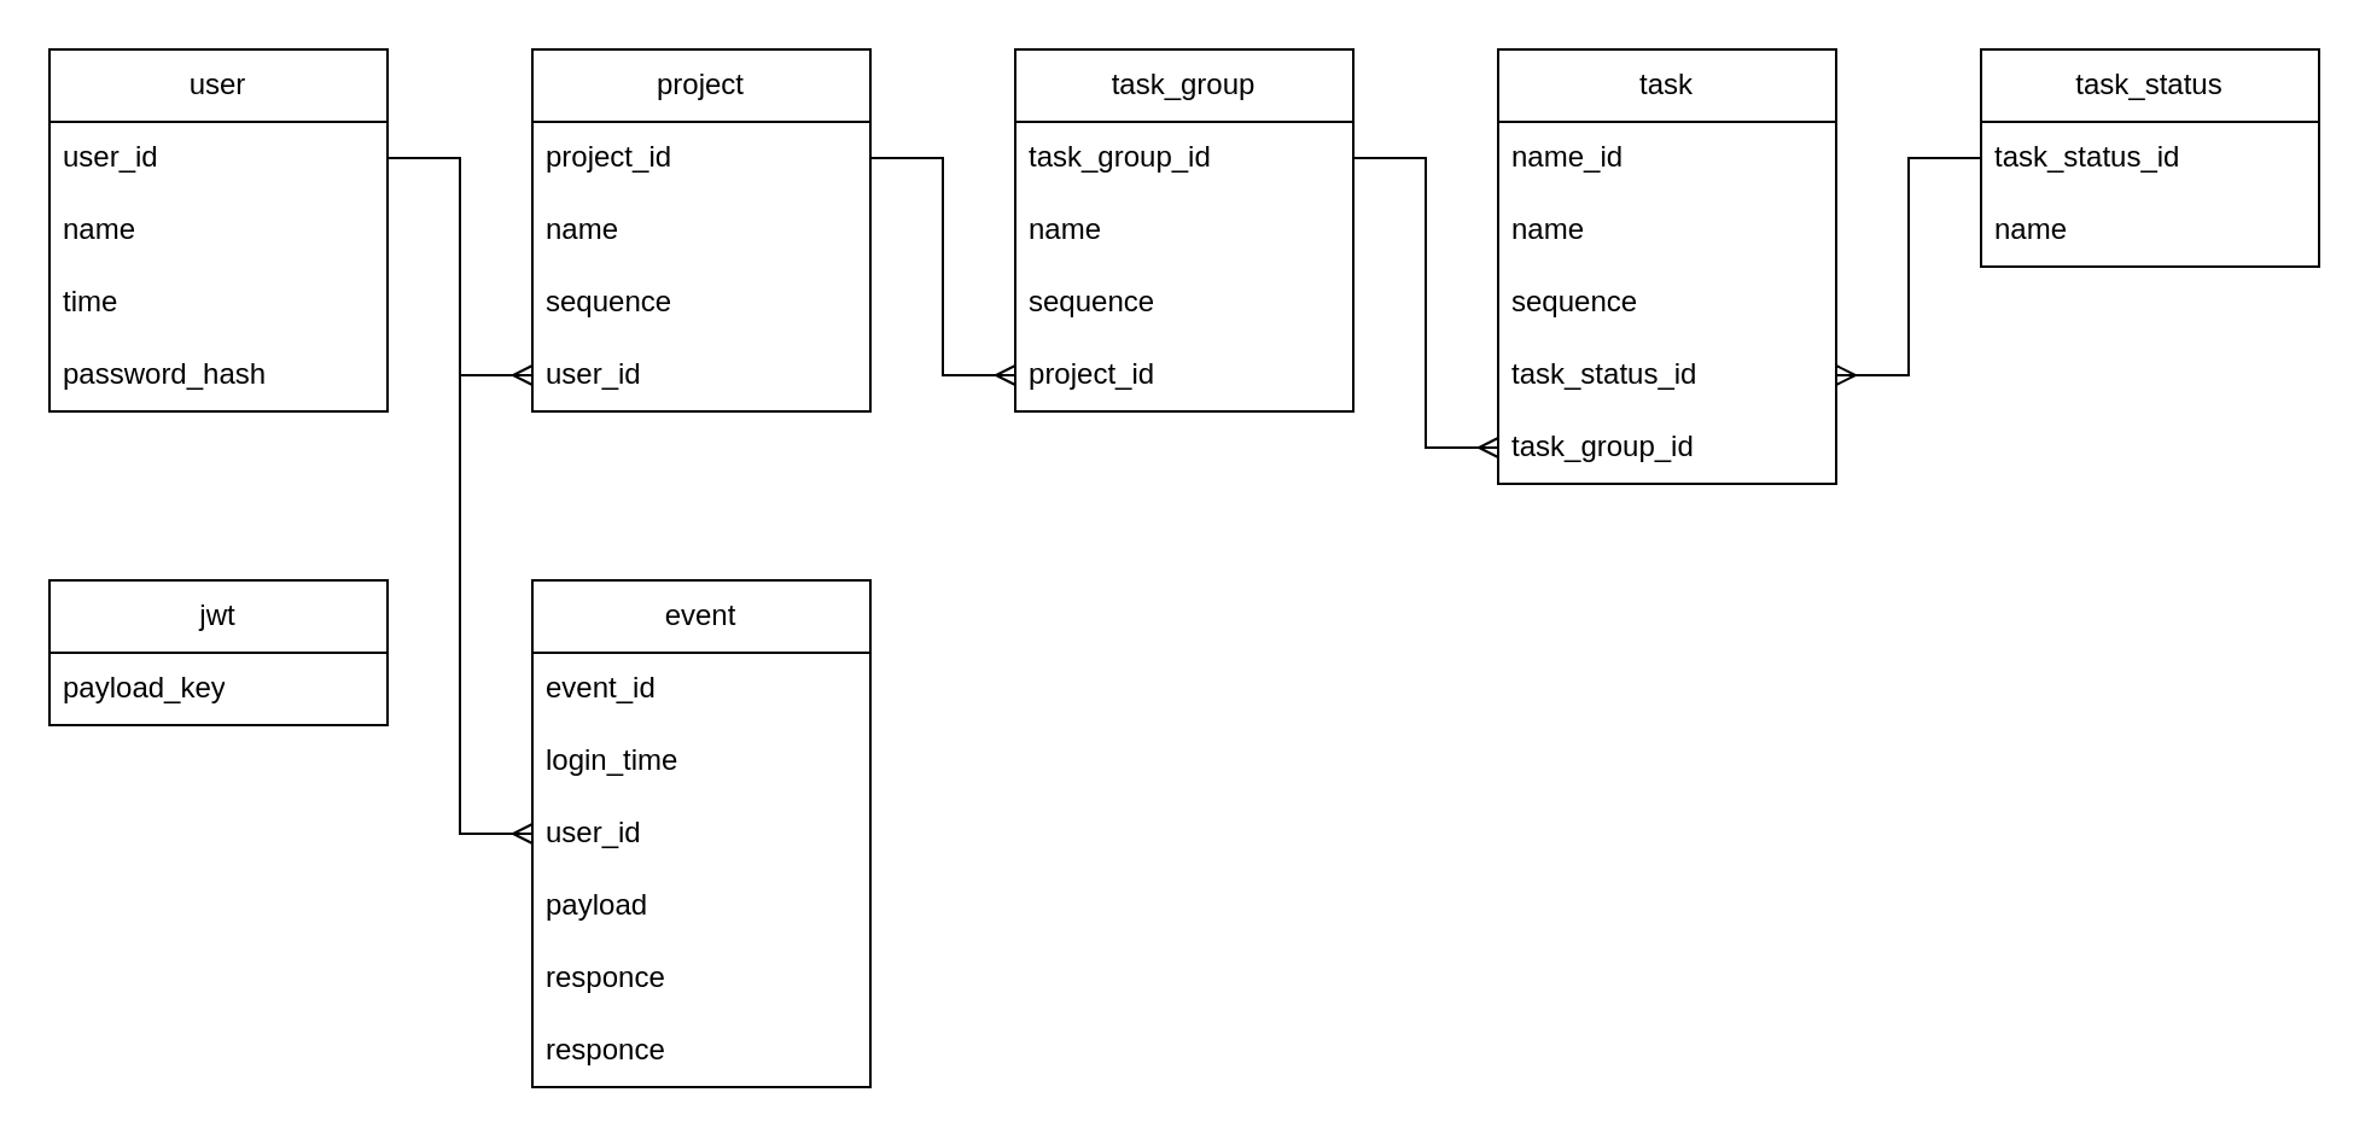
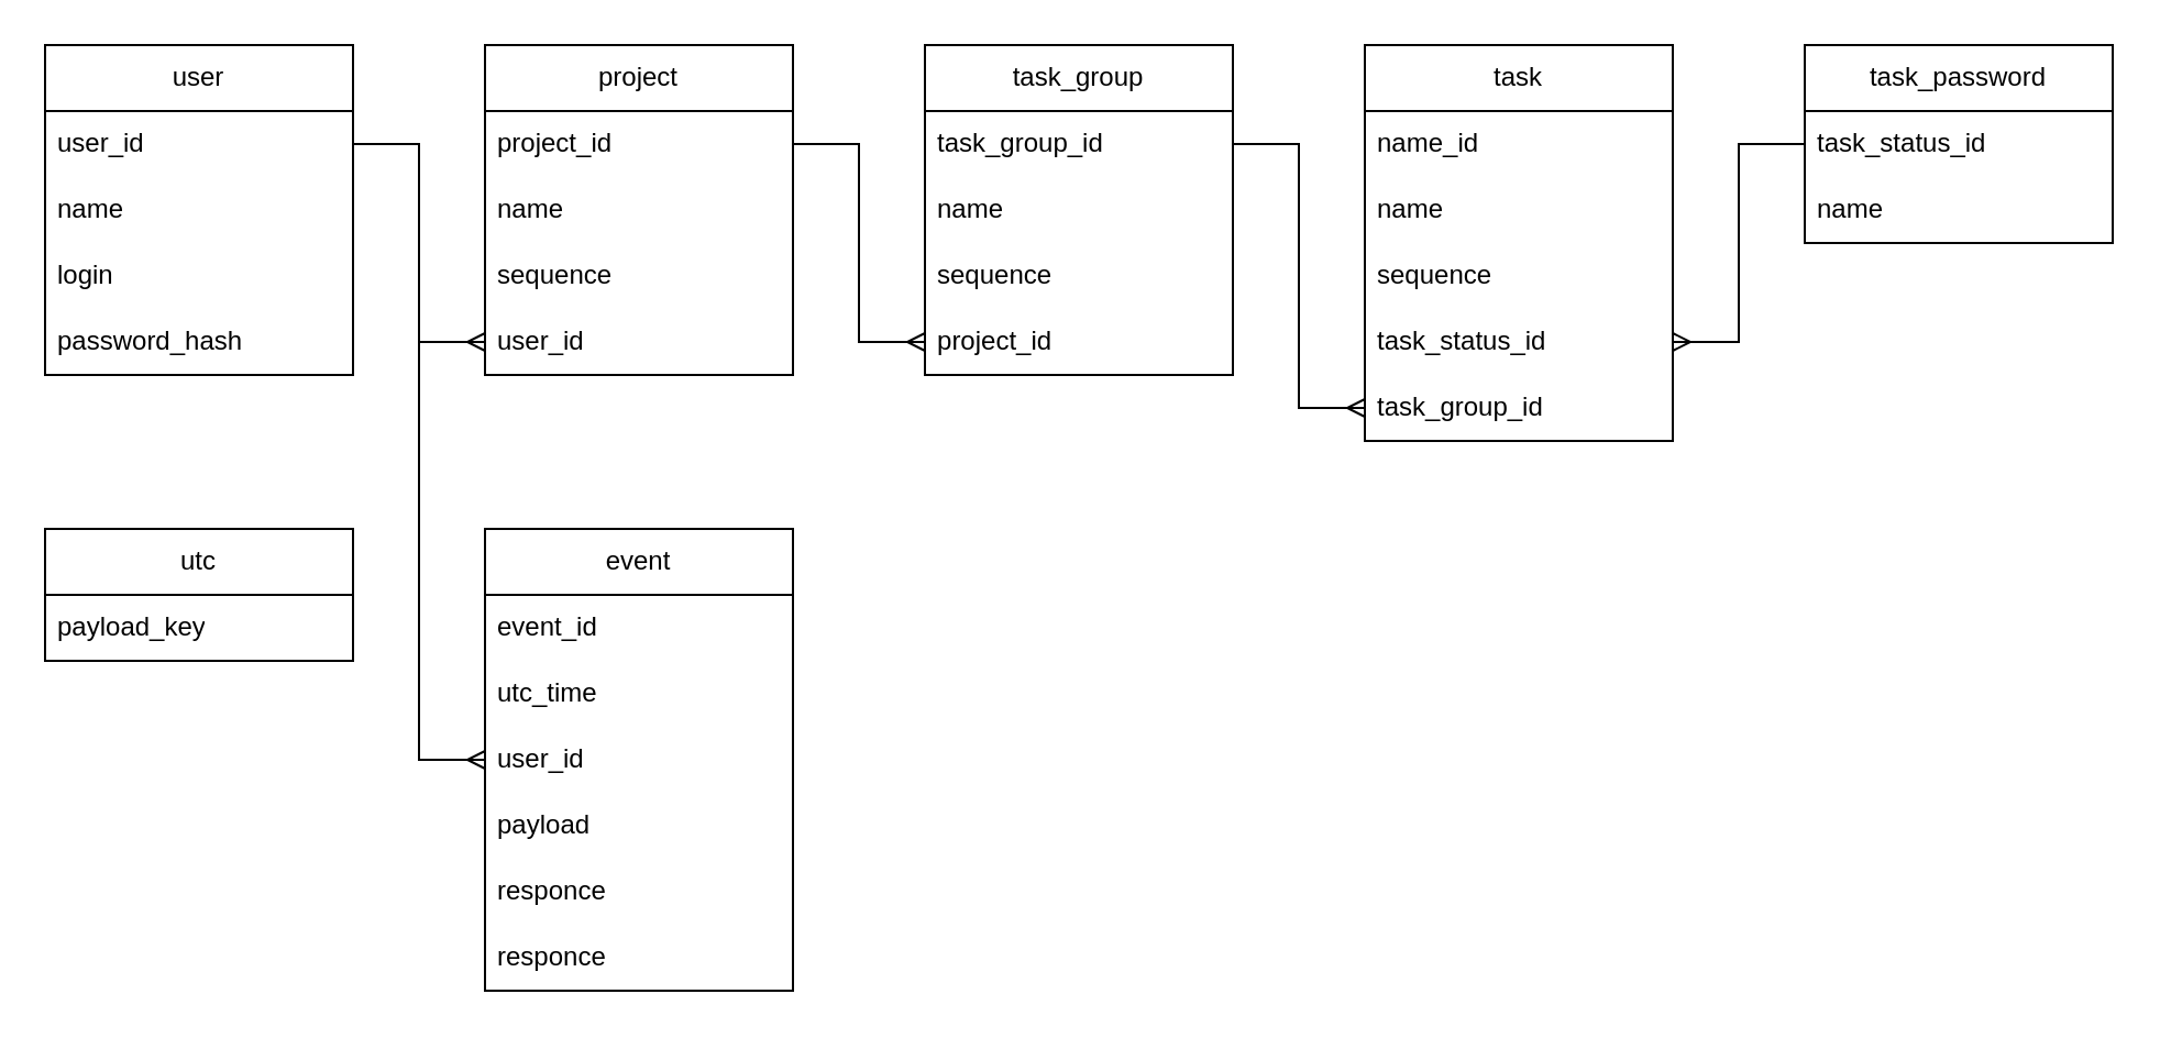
  <mxCell id="0" />
  <mxCell id="1" parent="0" />
  <mxCell id="2" value="task" style="swimlane;fontStyle=0;childLayout=stackLayout;horizontal=1;startSize=30;horizontalStack=0;resizeParent=1;resizeParentMax=0;resizeLast=0;collapsible=1;marginBottom=0;whiteSpace=wrap;html=1;" parent="1" vertex="1"><mxGeometry x="620" y="20" width="140" height="180" as="geometry" /></mxCell>
  <mxCell id="3" value="name_id" style="text;strokeColor=none;fillColor=none;align=left;verticalAlign=middle;spacingLeft=4;spacingRight=4;overflow=hidden;points=[[0,0.5],[1,0.5]];portConstraint=eastwest;rotatable=0;whiteSpace=wrap;html=1;" parent="2" vertex="1"><mxGeometry y="30" width="140" height="30" as="geometry" /></mxCell>
  <mxCell id="4" value="name" style="text;strokeColor=none;fillColor=none;align=left;verticalAlign=middle;spacingLeft=4;spacingRight=4;overflow=hidden;points=[[0,0.5],[1,0.5]];portConstraint=eastwest;rotatable=0;whiteSpace=wrap;html=1;" parent="2" vertex="1"><mxGeometry y="60" width="140" height="30" as="geometry" /></mxCell>
  <mxCell id="5" value="sequence" style="text;strokeColor=none;fillColor=none;align=left;verticalAlign=middle;spacingLeft=4;spacingRight=4;overflow=hidden;points=[[0,0.5],[1,0.5]];portConstraint=eastwest;rotatable=0;whiteSpace=wrap;html=1;" parent="2" vertex="1"><mxGeometry y="90" width="140" height="30" as="geometry" /></mxCell>
  <mxCell id="6" value="task_status_id" style="text;strokeColor=none;fillColor=none;align=left;verticalAlign=middle;spacingLeft=4;spacingRight=4;overflow=hidden;points=[[0,0.5],[1,0.5]];portConstraint=eastwest;rotatable=0;whiteSpace=wrap;html=1;" parent="2" vertex="1"><mxGeometry y="120" width="140" height="30" as="geometry" /></mxCell>
  <mxCell id="7" value="task_&lt;span style=&quot;background-color: transparent; color: light-dark(rgb(0, 0, 0), rgb(255, 255, 255));&quot;&gt;group_id&lt;/span&gt;" style="text;strokeColor=none;fillColor=none;align=left;verticalAlign=middle;spacingLeft=4;spacingRight=4;overflow=hidden;points=[[0,0.5],[1,0.5]];portConstraint=eastwest;rotatable=0;whiteSpace=wrap;html=1;" parent="2" vertex="1"><mxGeometry y="150" width="140" height="30" as="geometry" /></mxCell>
  <mxCell id="8" value="task_group" style="swimlane;fontStyle=0;childLayout=stackLayout;horizontal=1;startSize=30;horizontalStack=0;resizeParent=1;resizeParentMax=0;resizeLast=0;collapsible=1;marginBottom=0;whiteSpace=wrap;html=1;" parent="1" vertex="1"><mxGeometry x="420" y="20" width="140" height="150" as="geometry" /></mxCell>
  <mxCell id="9" value="task_group_id" style="text;strokeColor=none;fillColor=none;align=left;verticalAlign=middle;spacingLeft=4;spacingRight=4;overflow=hidden;points=[[0,0.5],[1,0.5]];portConstraint=eastwest;rotatable=0;whiteSpace=wrap;html=1;" parent="8" vertex="1"><mxGeometry y="30" width="140" height="30" as="geometry" /></mxCell>
  <mxCell id="10" value="name" style="text;strokeColor=none;fillColor=none;align=left;verticalAlign=middle;spacingLeft=4;spacingRight=4;overflow=hidden;points=[[0,0.5],[1,0.5]];portConstraint=eastwest;rotatable=0;whiteSpace=wrap;html=1;" parent="8" vertex="1"><mxGeometry y="60" width="140" height="30" as="geometry" /></mxCell>
  <mxCell id="11" value="sequence" style="text;strokeColor=none;fillColor=none;align=left;verticalAlign=middle;spacingLeft=4;spacingRight=4;overflow=hidden;points=[[0,0.5],[1,0.5]];portConstraint=eastwest;rotatable=0;whiteSpace=wrap;html=1;" parent="8" vertex="1"><mxGeometry y="90" width="140" height="30" as="geometry" /></mxCell>
  <mxCell id="12" value="p&lt;span style=&quot;background-color: transparent; color: light-dark(rgb(0, 0, 0), rgb(255, 255, 255));&quot;&gt;roject_id&lt;/span&gt;" style="text;strokeColor=none;fillColor=none;align=left;verticalAlign=middle;spacingLeft=4;spacingRight=4;overflow=hidden;points=[[0,0.5],[1,0.5]];portConstraint=eastwest;rotatable=0;whiteSpace=wrap;html=1;" parent="8" vertex="1"><mxGeometry y="120" width="140" height="30" as="geometry" /></mxCell>
  <mxCell id="13" value="project" style="swimlane;fontStyle=0;childLayout=stackLayout;horizontal=1;startSize=30;horizontalStack=0;resizeParent=1;resizeParentMax=0;resizeLast=0;collapsible=1;marginBottom=0;whiteSpace=wrap;html=1;" parent="1" vertex="1"><mxGeometry x="220" y="20" width="140" height="150" as="geometry" /></mxCell>
  <mxCell id="14" value="project_id" style="text;strokeColor=none;fillColor=none;align=left;verticalAlign=middle;spacingLeft=4;spacingRight=4;overflow=hidden;points=[[0,0.5],[1,0.5]];portConstraint=eastwest;rotatable=0;whiteSpace=wrap;html=1;" parent="13" vertex="1"><mxGeometry y="30" width="140" height="30" as="geometry" /></mxCell>
  <mxCell id="15" value="name" style="text;strokeColor=none;fillColor=none;align=left;verticalAlign=middle;spacingLeft=4;spacingRight=4;overflow=hidden;points=[[0,0.5],[1,0.5]];portConstraint=eastwest;rotatable=0;whiteSpace=wrap;html=1;" parent="13" vertex="1"><mxGeometry y="60" width="140" height="30" as="geometry" /></mxCell>
  <mxCell id="16" value="sequence" style="text;strokeColor=none;fillColor=none;align=left;verticalAlign=middle;spacingLeft=4;spacingRight=4;overflow=hidden;points=[[0,0.5],[1,0.5]];portConstraint=eastwest;rotatable=0;whiteSpace=wrap;html=1;" parent="13" vertex="1"><mxGeometry y="90" width="140" height="30" as="geometry" /></mxCell>
  <mxCell id="17" value="user_id" style="text;strokeColor=none;fillColor=none;align=left;verticalAlign=middle;spacingLeft=4;spacingRight=4;overflow=hidden;points=[[0,0.5],[1,0.5]];portConstraint=eastwest;rotatable=0;whiteSpace=wrap;html=1;" parent="13" vertex="1"><mxGeometry y="120" width="140" height="30" as="geometry" /></mxCell>
  <mxCell id="18" style="edgeStyle=orthogonalEdgeStyle;rounded=0;orthogonalLoop=1;jettySize=auto;html=1;entryX=0;entryY=0.5;entryDx=0;entryDy=0;endArrow=ERmany;endFill=0;" parent="1" source="9" target="7" edge="1"><mxGeometry relative="1" as="geometry" /></mxCell>
  <mxCell id="19" style="edgeStyle=orthogonalEdgeStyle;rounded=0;orthogonalLoop=1;jettySize=auto;html=1;exitX=1;exitY=0.5;exitDx=0;exitDy=0;entryX=0;entryY=0.5;entryDx=0;entryDy=0;endArrow=ERmany;endFill=0;" parent="1" source="14" target="12" edge="1"><mxGeometry relative="1" as="geometry" /></mxCell>
  <mxCell id="20" value="user" style="swimlane;fontStyle=0;childLayout=stackLayout;horizontal=1;startSize=30;horizontalStack=0;resizeParent=1;resizeParentMax=0;resizeLast=0;collapsible=1;marginBottom=0;whiteSpace=wrap;html=1;" parent="1" vertex="1"><mxGeometry x="20" y="20" width="140" height="150" as="geometry" /></mxCell>
  <mxCell id="21" value="user_id" style="text;strokeColor=none;fillColor=none;align=left;verticalAlign=middle;spacingLeft=4;spacingRight=4;overflow=hidden;points=[[0,0.5],[1,0.5]];portConstraint=eastwest;rotatable=0;whiteSpace=wrap;html=1;" parent="20" vertex="1"><mxGeometry y="30" width="140" height="30" as="geometry" /></mxCell>
  <mxCell id="22" value="name" style="text;strokeColor=none;fillColor=none;align=left;verticalAlign=middle;spacingLeft=4;spacingRight=4;overflow=hidden;points=[[0,0.5],[1,0.5]];portConstraint=eastwest;rotatable=0;whiteSpace=wrap;html=1;" parent="20" vertex="1"><mxGeometry y="60" width="140" height="30" as="geometry" /></mxCell>
- <mxCell id="23" value="time" style="text;strokeColor=none;fillColor=none;align=left;verticalAlign=middle;spacingLeft=4;spacingRight=4;overflow=hidden;points=[[0,0.5],[1,0.5]];portConstraint=eastwest;rotatable=0;whiteSpace=wrap;html=1;" parent="20" vertex="1"><mxGeometry y="90" width="140" height="30" as="geometry" /></mxCell>
+ <mxCell id="23" value="login" style="text;strokeColor=none;fillColor=none;align=left;verticalAlign=middle;spacingLeft=4;spacingRight=4;overflow=hidden;points=[[0,0.5],[1,0.5]];portConstraint=eastwest;rotatable=0;whiteSpace=wrap;html=1;" parent="20" vertex="1"><mxGeometry y="90" width="140" height="30" as="geometry" /></mxCell>
  <mxCell id="24" value="password_hash" style="text;strokeColor=none;fillColor=none;align=left;verticalAlign=middle;spacingLeft=4;spacingRight=4;overflow=hidden;points=[[0,0.5],[1,0.5]];portConstraint=eastwest;rotatable=0;whiteSpace=wrap;html=1;" parent="20" vertex="1"><mxGeometry y="120" width="140" height="30" as="geometry" /></mxCell>
  <mxCell id="25" style="edgeStyle=orthogonalEdgeStyle;rounded=0;orthogonalLoop=1;jettySize=auto;html=1;entryX=0;entryY=0.5;entryDx=0;entryDy=0;endArrow=ERmany;endFill=0;" parent="1" source="21" target="17" edge="1"><mxGeometry relative="1" as="geometry" /></mxCell>
- <mxCell id="26" value="task_status" style="swimlane;fontStyle=0;childLayout=stackLayout;horizontal=1;startSize=30;horizontalStack=0;resizeParent=1;resizeParentMax=0;resizeLast=0;collapsible=1;marginBottom=0;whiteSpace=wrap;html=1;" parent="1" vertex="1"><mxGeometry x="820" y="20" width="140" height="90" as="geometry" /></mxCell>
+ <mxCell id="26" value="task_password" style="swimlane;fontStyle=0;childLayout=stackLayout;horizontal=1;startSize=30;horizontalStack=0;resizeParent=1;resizeParentMax=0;resizeLast=0;collapsible=1;marginBottom=0;whiteSpace=wrap;html=1;" parent="1" vertex="1"><mxGeometry x="820" y="20" width="140" height="90" as="geometry" /></mxCell>
  <mxCell id="27" value="task_status_id" style="text;strokeColor=none;fillColor=none;align=left;verticalAlign=middle;spacingLeft=4;spacingRight=4;overflow=hidden;points=[[0,0.5],[1,0.5]];portConstraint=eastwest;rotatable=0;whiteSpace=wrap;html=1;" parent="26" vertex="1"><mxGeometry y="30" width="140" height="30" as="geometry" /></mxCell>
  <mxCell id="28" value="name" style="text;strokeColor=none;fillColor=none;align=left;verticalAlign=middle;spacingLeft=4;spacingRight=4;overflow=hidden;points=[[0,0.5],[1,0.5]];portConstraint=eastwest;rotatable=0;whiteSpace=wrap;html=1;" parent="26" vertex="1"><mxGeometry y="60" width="140" height="30" as="geometry" /></mxCell>
  <mxCell id="29" style="edgeStyle=orthogonalEdgeStyle;rounded=0;orthogonalLoop=1;jettySize=auto;html=1;entryX=1;entryY=0.5;entryDx=0;entryDy=0;endArrow=ERmany;endFill=0;" parent="1" source="27" target="6" edge="1"><mxGeometry relative="1" as="geometry" /></mxCell>
- <mxCell id="30" value="jwt" style="swimlane;fontStyle=0;childLayout=stackLayout;horizontal=1;startSize=30;horizontalStack=0;resizeParent=1;resizeParentMax=0;resizeLast=0;collapsible=1;marginBottom=0;whiteSpace=wrap;html=1;" parent="1" vertex="1"><mxGeometry x="20" y="240" width="140" height="60" as="geometry" /></mxCell>
+ <mxCell id="30" value="utc" style="swimlane;fontStyle=0;childLayout=stackLayout;horizontal=1;startSize=30;horizontalStack=0;resizeParent=1;resizeParentMax=0;resizeLast=0;collapsible=1;marginBottom=0;whiteSpace=wrap;html=1;" parent="1" vertex="1"><mxGeometry x="20" y="240" width="140" height="60" as="geometry" /></mxCell>
  <mxCell id="31" value="payload_key" style="text;strokeColor=none;fillColor=none;align=left;verticalAlign=middle;spacingLeft=4;spacingRight=4;overflow=hidden;points=[[0,0.5],[1,0.5]];portConstraint=eastwest;rotatable=0;whiteSpace=wrap;html=1;" parent="30" vertex="1"><mxGeometry y="30" width="140" height="30" as="geometry" /></mxCell>
  <mxCell id="32" value="event" style="swimlane;fontStyle=0;childLayout=stackLayout;horizontal=1;startSize=30;horizontalStack=0;resizeParent=1;resizeParentMax=0;resizeLast=0;collapsible=1;marginBottom=0;whiteSpace=wrap;html=1;" vertex="1" parent="1"><mxGeometry x="220" y="240" width="140" height="210" as="geometry" /></mxCell>
  <mxCell id="33" value="event_id" style="text;strokeColor=none;fillColor=none;align=left;verticalAlign=middle;spacingLeft=4;spacingRight=4;overflow=hidden;points=[[0,0.5],[1,0.5]];portConstraint=eastwest;rotatable=0;whiteSpace=wrap;html=1;" vertex="1" parent="32"><mxGeometry y="30" width="140" height="30" as="geometry" /></mxCell>
- <mxCell id="34" value="login_time" style="text;strokeColor=none;fillColor=none;align=left;verticalAlign=middle;spacingLeft=4;spacingRight=4;overflow=hidden;points=[[0,0.5],[1,0.5]];portConstraint=eastwest;rotatable=0;whiteSpace=wrap;html=1;" vertex="1" parent="32"><mxGeometry y="60" width="140" height="30" as="geometry" /></mxCell>
+ <mxCell id="34" value="utc_time" style="text;strokeColor=none;fillColor=none;align=left;verticalAlign=middle;spacingLeft=4;spacingRight=4;overflow=hidden;points=[[0,0.5],[1,0.5]];portConstraint=eastwest;rotatable=0;whiteSpace=wrap;html=1;" vertex="1" parent="32"><mxGeometry y="60" width="140" height="30" as="geometry" /></mxCell>
  <mxCell id="35" value="user_id" style="text;strokeColor=none;fillColor=none;align=left;verticalAlign=middle;spacingLeft=4;spacingRight=4;overflow=hidden;points=[[0,0.5],[1,0.5]];portConstraint=eastwest;rotatable=0;whiteSpace=wrap;html=1;" vertex="1" parent="32"><mxGeometry y="90" width="140" height="30" as="geometry" /></mxCell>
  <mxCell id="36" value="payload" style="text;strokeColor=none;fillColor=none;align=left;verticalAlign=middle;spacingLeft=4;spacingRight=4;overflow=hidden;points=[[0,0.5],[1,0.5]];portConstraint=eastwest;rotatable=0;whiteSpace=wrap;html=1;" vertex="1" parent="32"><mxGeometry y="120" width="140" height="30" as="geometry" /></mxCell>
  <mxCell id="37" value="responce" style="text;strokeColor=none;fillColor=none;align=left;verticalAlign=middle;spacingLeft=4;spacingRight=4;overflow=hidden;points=[[0,0.5],[1,0.5]];portConstraint=eastwest;rotatable=0;whiteSpace=wrap;html=1;" vertex="1" parent="32"><mxGeometry y="150" width="140" height="30" as="geometry" /></mxCell>
  <mxCell id="38" value="responce" style="text;strokeColor=none;fillColor=none;align=left;verticalAlign=middle;spacingLeft=4;spacingRight=4;overflow=hidden;points=[[0,0.5],[1,0.5]];portConstraint=eastwest;rotatable=0;whiteSpace=wrap;html=1;" vertex="1" parent="32"><mxGeometry y="180" width="140" height="30" as="geometry" /></mxCell>
  <mxCell id="39" style="edgeStyle=orthogonalEdgeStyle;rounded=0;orthogonalLoop=1;jettySize=auto;html=1;entryX=0;entryY=0.5;entryDx=0;entryDy=0;endArrow=ERmany;endFill=0;" edge="1" parent="1" source="21" target="35"><mxGeometry relative="1" as="geometry" /></mxCell>
